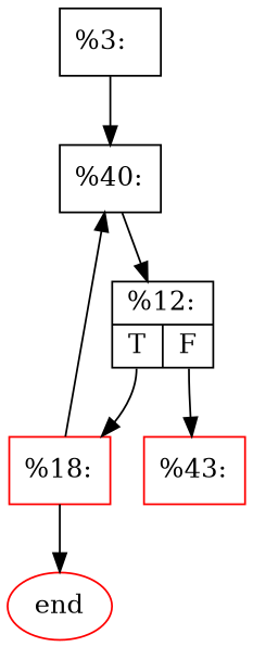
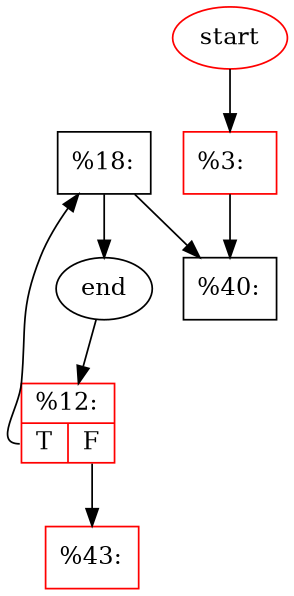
  digraph {
    node [shape=record]
-   n1 [label="%3:\l"]
+   n1 [label="%3:\l" color=red]
    n2 [label="%40:\l"]
-   n3 [label="{%12:\l|{<s0>T|<s1>F}}"]
-   n4 [label="%18:\l" color=red]
+   n3 [label="{%12:\l|{<s0>T|<s1>F}}" color=red]
+   n4 [label="%18:\l"]
    n5 [color=red label="%43:\l"]
-   n6 [color=red label=end shape=ellipse]
+   n6 [color=black label=end shape=ellipse]
+   n7 [color=red label=start shape=ellipse]
    n1 -> n2
-   n2 -> n3
+   n6 -> n3
    n3 -> n4 [tailport=s0]
    n3 -> n5 [tailport=s1]
    n4 -> n2
    n4 -> n6
+   n7 -> n1
  }
